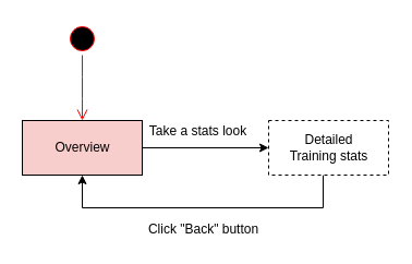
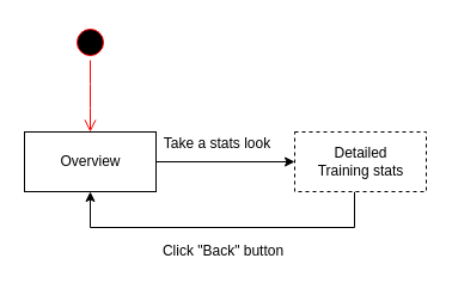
  <mxCell id="0" />
  <mxCell id="1" parent="0" />
  <mxCell id="2" value="" style="ellipse;html=1;shape=startState;fillColor=#000000;strokeColor=#ff0000;" vertex="1" parent="1"><mxGeometry x="60" y="20" width="30" height="30" as="geometry" /></mxCell>
  <mxCell id="3" value="" style="edgeStyle=orthogonalEdgeStyle;html=1;verticalAlign=bottom;endArrow=open;endSize=8;strokeColor=#ff0000;" edge="1" source="2" parent="1"><mxGeometry relative="1" as="geometry"><mxPoint x="75" y="110" as="targetPoint" /></mxGeometry></mxCell>
- <mxCell id="4" value="Overview" style="html=1;fillColor=#f8cecc;" vertex="1" parent="1"><mxGeometry x="20" y="110" width="110" height="50" as="geometry" /></mxCell>
+ <mxCell id="4" value="Overview" style="html=1;" vertex="1" parent="1"><mxGeometry x="20" y="110" width="110" height="50" as="geometry" /></mxCell>
  <mxCell id="5" style="edgeStyle=orthogonalEdgeStyle;rounded=0;orthogonalLoop=1;jettySize=auto;html=1;" edge="1" parent="1" source="6" target="4"><mxGeometry relative="1" as="geometry"><mxPoint x="296" y="220" as="targetPoint" /><Array as="points"><mxPoint x="296" y="190" /><mxPoint x="75" y="190" /></Array></mxGeometry></mxCell>
  <mxCell id="6" value="Detailed &lt;br&gt;Training stats" style="html=1;dashed=1;" vertex="1" parent="1"><mxGeometry x="246" y="110" width="110" height="50" as="geometry" /></mxCell>
  <mxCell id="7" value="Click &quot;Back&quot; button" style="text;html=1;align=center;verticalAlign=middle;resizable=0;points=[];autosize=1;" vertex="1" parent="1"><mxGeometry x="126" y="200" width="120" height="20" as="geometry" /></mxCell>
  <mxCell id="8" value="" style="group" vertex="1" connectable="0" parent="1"><mxGeometry x="126" y="110" width="110" height="20" as="geometry" /></mxCell>
  <mxCell id="9" style="edgeStyle=orthogonalEdgeStyle;rounded=0;orthogonalLoop=1;jettySize=auto;html=1;" edge="1" parent="8" source="4" target="6"><mxGeometry relative="1" as="geometry" /></mxCell>
  <mxCell id="10" value="Take a stats look" style="text;html=1;align=center;verticalAlign=middle;resizable=0;points=[];autosize=1;" vertex="1" parent="8"><mxGeometry width="110" height="20" as="geometry" /></mxCell>
